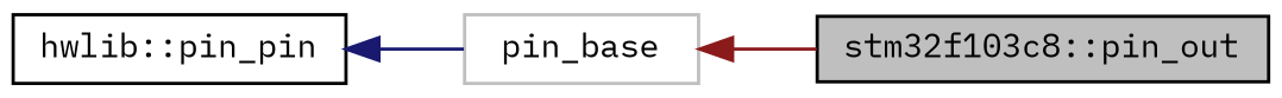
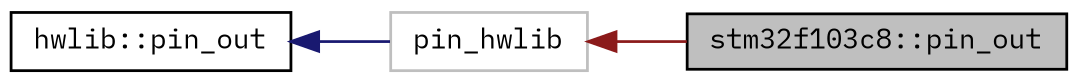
  digraph {
    fontname="IBM Plex Mono"
    rankdir=LR
    node [color=black fillcolor=white fontname="IBM Plex Mono" fontsize=10 shape=record style=filled]
    edge [dir=back fontname="IBM Plex Mono" fontsize=10 labelfontname=Helvetica labelfontsize=10 style=solid]
    n1 [fillcolor=grey75 fontcolor=black height=0.2 label="stm32f103c8::pin_out" width=0.4]
-   n2 [height=0.2 label="hwlib::pin_pin" width=0.4]
-   n3 [color=grey75 height=0.2 label=pin_base width=0.4]
+   n2 [height=0.2 label="hwlib::pin_out" width=0.4]
+   n3 [color=grey75 height=0.2 label=pin_hwlib width=0.4]
    n2 -> n3 [color=midnightblue]
    n3 -> n1 [color=firebrick4]
  }
